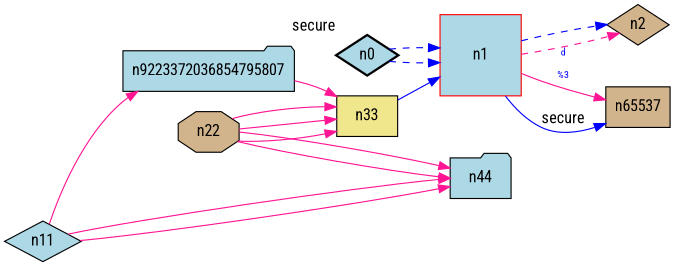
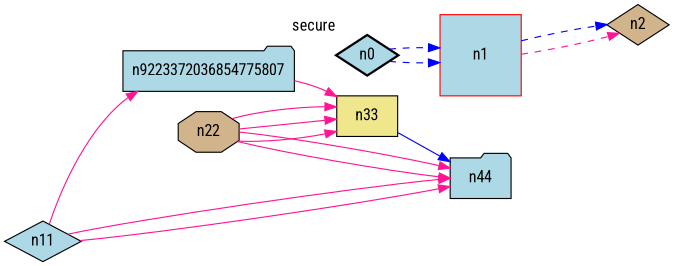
  digraph {
    fontcolor=blue
    fontname="Roboto Condensed"
    rankdir=LR
    node [fillcolor=lightblue fontname="Roboto Condensed" shape=diamond style=filled]
    edge [color=deeppink fontname="Roboto Condensed"]
    n0 [style="bold,filled" xlabel=secure]
    n1 [color=red height=1 shape=box width=1]
    n2 [fillcolor=tan]
-   n65537 [fillcolor=tan shape=box]
    n44 [shape=folder]
    n11
-   n9223372036854775807 [shape=folder label=n9223372036854795807]
+   n9223372036854775807 [shape=folder]
    n22 [fillcolor=tan shape=octagon]
    n33 [fillcolor=khaki shape=box]
    n0 -> n1 [color=blue style=dashed]
    n0 -> n1 [color=blue style=dashed]
    n1 -> n2 [style=dashed]
    n1 -> n2 [color=blue style=dashed]
-   n1 -> n65537 [color=blue label=secure]
-   n1 -> n65537 [fontcolor=blue fontsize=9 label="d\n\l\G"]
    n11 -> n44
    n11 -> n44
    n11 -> n9223372036854775807
    n9223372036854775807 -> n33
    n22 -> n44
    n22 -> n44
    n22 -> n33
    n22 -> n33
    n22 -> n33
-   n33 -> n1 [color=blue]
+   n33 -> n44 [color=blue]
  }
